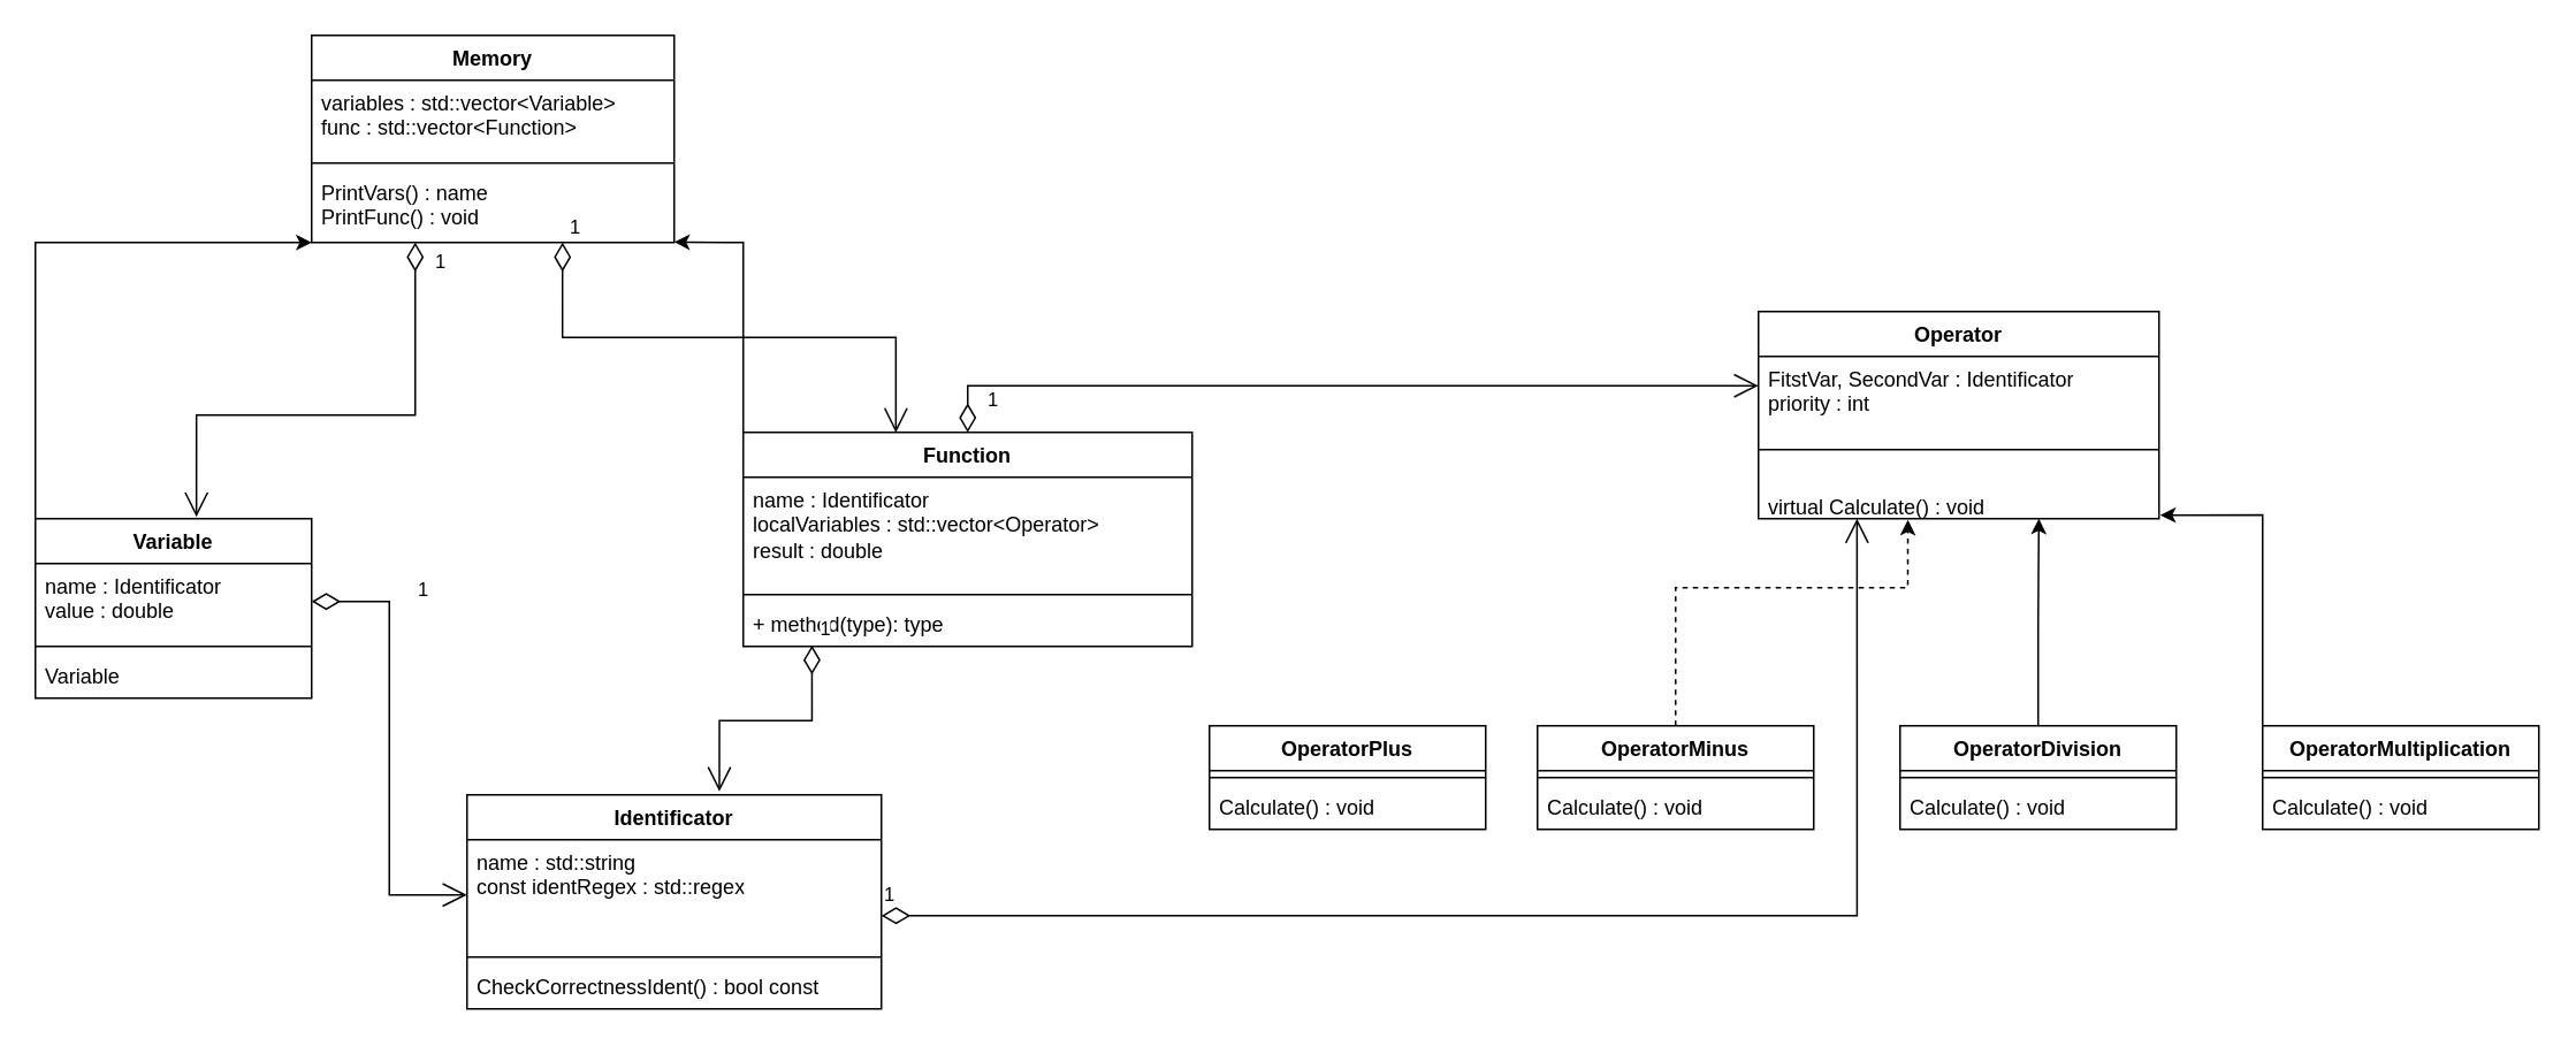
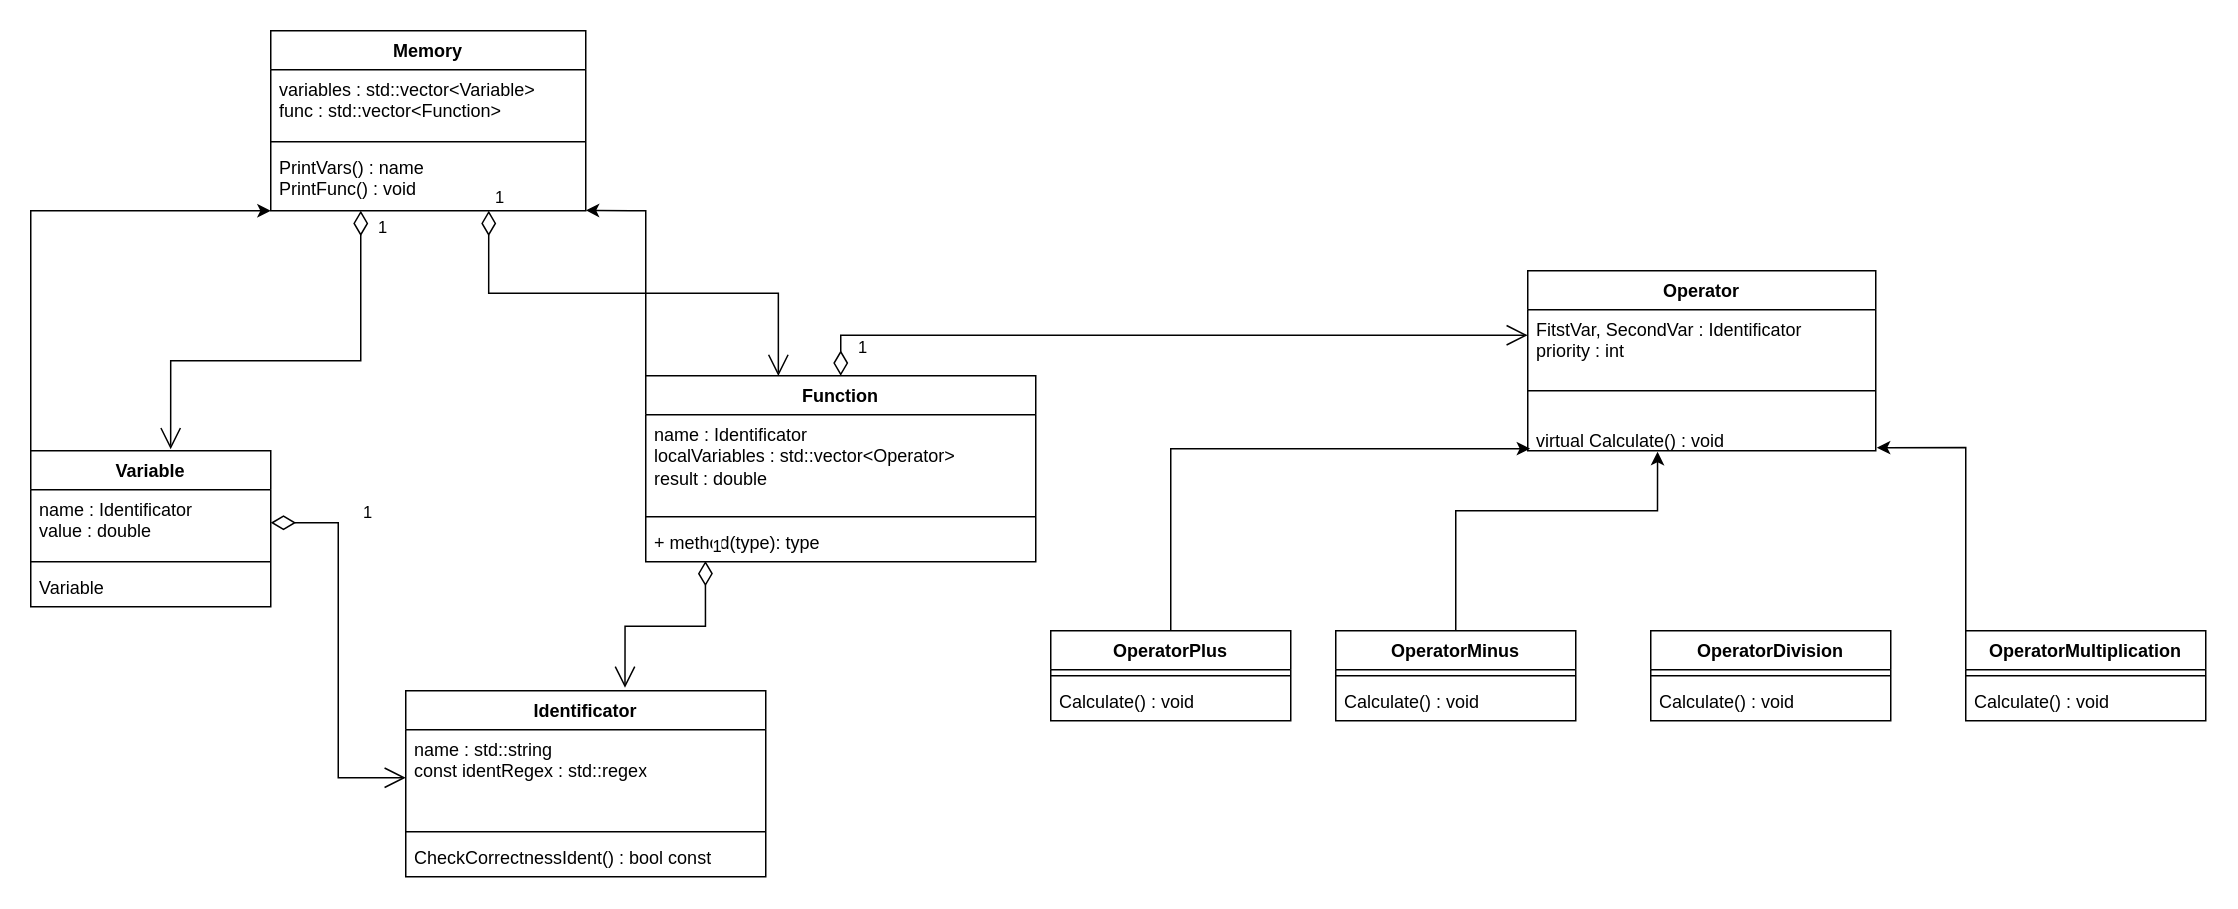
  <mxCell id="0" />
  <mxCell id="1" parent="0" />
  <mxCell id="2" value="Memory" style="swimlane;fontStyle=1;align=center;verticalAlign=top;childLayout=stackLayout;horizontal=1;startSize=26;horizontalStack=0;resizeParent=1;resizeParentMax=0;resizeLast=0;collapsible=1;marginBottom=0;whiteSpace=wrap;html=1;" parent="1" vertex="1"><mxGeometry x="180" y="20" width="210" height="120" as="geometry" /></mxCell>
  <mxCell id="3" value="variables : std::vector&amp;lt;Variable&amp;gt;&lt;br&gt;func : std::vector&amp;lt;Function&amp;gt;" style="text;strokeColor=none;fillColor=none;align=left;verticalAlign=top;spacingLeft=4;spacingRight=4;overflow=hidden;rotatable=0;points=[[0,0.5],[1,0.5]];portConstraint=eastwest;whiteSpace=wrap;html=1;" parent="2" vertex="1"><mxGeometry y="26" width="210" height="44" as="geometry" /></mxCell>
  <mxCell id="4" value="" style="line;strokeWidth=1;fillColor=none;align=left;verticalAlign=middle;spacingTop=-1;spacingLeft=3;spacingRight=3;rotatable=0;labelPosition=right;points=[];portConstraint=eastwest;strokeColor=inherit;" parent="2" vertex="1"><mxGeometry y="70" width="210" height="8" as="geometry" /></mxCell>
  <mxCell id="5" value="PrintVars() : name&lt;br&gt;PrintFunc() : void" style="text;strokeColor=none;fillColor=none;align=left;verticalAlign=top;spacingLeft=4;spacingRight=4;overflow=hidden;rotatable=0;points=[[0,0.5],[1,0.5]];portConstraint=eastwest;whiteSpace=wrap;html=1;" parent="2" vertex="1"><mxGeometry y="78" width="210" height="42" as="geometry" /></mxCell>
  <mxCell id="6" value="Identificator" style="swimlane;fontStyle=1;align=center;verticalAlign=top;childLayout=stackLayout;horizontal=1;startSize=26;horizontalStack=0;resizeParent=1;resizeParentMax=0;resizeLast=0;collapsible=1;marginBottom=0;whiteSpace=wrap;html=1;" parent="1" vertex="1"><mxGeometry x="270" y="460" width="240" height="124" as="geometry" /></mxCell>
  <mxCell id="7" value="name : std::string&lt;br&gt;const identRegex : std::regex" style="text;strokeColor=none;fillColor=none;align=left;verticalAlign=top;spacingLeft=4;spacingRight=4;overflow=hidden;rotatable=0;points=[[0,0.5],[1,0.5]];portConstraint=eastwest;whiteSpace=wrap;html=1;" parent="6" vertex="1"><mxGeometry y="26" width="240" height="64" as="geometry" /></mxCell>
  <mxCell id="8" value="" style="line;strokeWidth=1;fillColor=none;align=left;verticalAlign=middle;spacingTop=-1;spacingLeft=3;spacingRight=3;rotatable=0;labelPosition=right;points=[];portConstraint=eastwest;strokeColor=inherit;" parent="6" vertex="1"><mxGeometry y="90" width="240" height="8" as="geometry" /></mxCell>
  <mxCell id="9" value="СheckСorrectnessIdent() : bool const" style="text;strokeColor=none;fillColor=none;align=left;verticalAlign=top;spacingLeft=4;spacingRight=4;overflow=hidden;rotatable=0;points=[[0,0.5],[1,0.5]];portConstraint=eastwest;whiteSpace=wrap;html=1;" parent="6" vertex="1"><mxGeometry y="98" width="240" height="26" as="geometry" /></mxCell>
  <mxCell id="10" value="1" style="endArrow=open;html=1;endSize=12;startArrow=diamondThin;startSize=14;startFill=0;edgeStyle=orthogonalEdgeStyle;align=left;verticalAlign=bottom;rounded=0;entryX=0;entryY=0.5;entryDx=0;entryDy=0;exitX=1;exitY=0.5;exitDx=0;exitDy=0;" parent="1" source="19" target="7" edge="1"><mxGeometry x="-0.638" y="15" relative="1" as="geometry"><mxPoint x="194" y="338" as="sourcePoint" /><mxPoint x="310" y="250" as="targetPoint" /><Array as="points" /><mxPoint as="offset" /></mxGeometry></mxCell>
  <mxCell id="11" value="1" style="endArrow=open;html=1;endSize=12;startArrow=diamondThin;startSize=14;startFill=0;edgeStyle=orthogonalEdgeStyle;align=left;verticalAlign=bottom;rounded=0;entryX=0.583;entryY=-0.01;entryDx=0;entryDy=0;entryPerimeter=0;" parent="1" source="5" target="18" edge="1"><mxGeometry x="-0.86" y="10" relative="1" as="geometry"><mxPoint x="240" y="260" as="sourcePoint" /><mxPoint x="114" y="290" as="targetPoint" /><Array as="points"><mxPoint x="240" y="240" /><mxPoint x="113" y="240" /></Array><mxPoint as="offset" /></mxGeometry></mxCell>
  <mxCell id="12" style="edgeStyle=orthogonalEdgeStyle;rounded=0;orthogonalLoop=1;jettySize=auto;html=1;exitX=0;exitY=0;exitDx=0;exitDy=0;entryX=1;entryY=0.993;entryDx=0;entryDy=0;entryPerimeter=0;" edge="1" parent="1" source="13" target="5"><mxGeometry relative="1" as="geometry"><Array as="points"><mxPoint x="420" y="140" /><mxPoint x="390" y="140" /></Array></mxGeometry></mxCell>
  <mxCell id="13" value="Function" style="swimlane;fontStyle=1;align=center;verticalAlign=top;childLayout=stackLayout;horizontal=1;startSize=26;horizontalStack=0;resizeParent=1;resizeParentMax=0;resizeLast=0;collapsible=1;marginBottom=0;whiteSpace=wrap;html=1;" parent="1" vertex="1"><mxGeometry x="430" y="250" width="260" height="124" as="geometry" /></mxCell>
  <mxCell id="14" value="name : Identificator&lt;br&gt;localVariables : std::vector&amp;lt;Operator&amp;gt;&lt;br&gt;result : double" style="text;strokeColor=none;fillColor=none;align=left;verticalAlign=top;spacingLeft=4;spacingRight=4;overflow=hidden;rotatable=0;points=[[0,0.5],[1,0.5]];portConstraint=eastwest;whiteSpace=wrap;html=1;" parent="13" vertex="1"><mxGeometry y="26" width="260" height="64" as="geometry" /></mxCell>
  <mxCell id="15" value="" style="line;strokeWidth=1;fillColor=none;align=left;verticalAlign=middle;spacingTop=-1;spacingLeft=3;spacingRight=3;rotatable=0;labelPosition=right;points=[];portConstraint=eastwest;strokeColor=inherit;" parent="13" vertex="1"><mxGeometry y="90" width="260" height="8" as="geometry" /></mxCell>
  <mxCell id="16" value="+ method(type): type" style="text;strokeColor=none;fillColor=none;align=left;verticalAlign=top;spacingLeft=4;spacingRight=4;overflow=hidden;rotatable=0;points=[[0,0.5],[1,0.5]];portConstraint=eastwest;whiteSpace=wrap;html=1;" parent="13" vertex="1"><mxGeometry y="98" width="260" height="26" as="geometry" /></mxCell>
  <mxCell id="17" style="edgeStyle=orthogonalEdgeStyle;rounded=0;orthogonalLoop=1;jettySize=auto;html=1;exitX=0;exitY=0;exitDx=0;exitDy=0;entryX=0;entryY=1;entryDx=0;entryDy=0;" edge="1" parent="1" source="18" target="2"><mxGeometry relative="1" as="geometry"><Array as="points"><mxPoint x="20" y="140" /></Array></mxGeometry></mxCell>
  <mxCell id="18" value="Variable" style="swimlane;fontStyle=1;align=center;verticalAlign=top;childLayout=stackLayout;horizontal=1;startSize=26;horizontalStack=0;resizeParent=1;resizeParentMax=0;resizeLast=0;collapsible=1;marginBottom=0;whiteSpace=wrap;html=1;" parent="1" vertex="1"><mxGeometry x="20" y="300" width="160" height="104" as="geometry" /></mxCell>
  <mxCell id="19" value="name : Identificator&lt;br&gt;value : double" style="text;strokeColor=none;fillColor=none;align=left;verticalAlign=top;spacingLeft=4;spacingRight=4;overflow=hidden;rotatable=0;points=[[0,0.5],[1,0.5]];portConstraint=eastwest;whiteSpace=wrap;html=1;" parent="18" vertex="1"><mxGeometry y="26" width="160" height="44" as="geometry" /></mxCell>
  <mxCell id="20" value="" style="line;strokeWidth=1;fillColor=none;align=left;verticalAlign=middle;spacingTop=-1;spacingLeft=3;spacingRight=3;rotatable=0;labelPosition=right;points=[];portConstraint=eastwest;strokeColor=inherit;" parent="18" vertex="1"><mxGeometry y="70" width="160" height="8" as="geometry" /></mxCell>
  <mxCell id="21" value="Variable" style="text;strokeColor=none;fillColor=none;align=left;verticalAlign=top;spacingLeft=4;spacingRight=4;overflow=hidden;rotatable=0;points=[[0,0.5],[1,0.5]];portConstraint=eastwest;whiteSpace=wrap;html=1;" parent="18" vertex="1"><mxGeometry y="78" width="160" height="26" as="geometry" /></mxCell>
  <mxCell id="22" value="Operator&lt;br&gt;" style="swimlane;fontStyle=1;align=center;verticalAlign=top;childLayout=stackLayout;horizontal=1;startSize=26;horizontalStack=0;resizeParent=1;resizeParentMax=0;resizeLast=0;collapsible=1;marginBottom=0;whiteSpace=wrap;html=1;" vertex="1" parent="1"><mxGeometry x="1018" y="180" width="232" height="120" as="geometry" /></mxCell>
  <mxCell id="23" value="FitstVar, SecondVar : Identificator&lt;br&gt;priority : int" style="text;strokeColor=none;fillColor=none;align=left;verticalAlign=top;spacingLeft=4;spacingRight=4;overflow=hidden;rotatable=0;points=[[0,0.5],[1,0.5]];portConstraint=eastwest;whiteSpace=wrap;html=1;" vertex="1" parent="22"><mxGeometry y="26" width="232" height="34" as="geometry" /></mxCell>
  <mxCell id="24" value="" style="line;strokeWidth=1;fillColor=none;align=left;verticalAlign=middle;spacingTop=-1;spacingLeft=3;spacingRight=3;rotatable=0;labelPosition=right;points=[];portConstraint=eastwest;strokeColor=inherit;" vertex="1" parent="22"><mxGeometry y="60" width="232" height="40" as="geometry" /></mxCell>
  <mxCell id="25" value="virtual Calculate() : void" style="text;strokeColor=none;fillColor=none;align=left;verticalAlign=top;spacingLeft=4;spacingRight=4;overflow=hidden;rotatable=0;points=[[0,0.5],[1,0.5]];portConstraint=eastwest;whiteSpace=wrap;html=1;" vertex="1" parent="22"><mxGeometry y="100" width="232" height="20" as="geometry" /></mxCell>
+ <mxCell id="26" style="edgeStyle=orthogonalEdgeStyle;rounded=0;orthogonalLoop=1;jettySize=auto;html=1;exitX=0.5;exitY=0;exitDx=0;exitDy=0;entryX=0.007;entryY=0.931;entryDx=0;entryDy=0;entryPerimeter=0;" edge="1" parent="1" source="27" target="25"><mxGeometry relative="1" as="geometry" /></mxCell>
  <mxCell id="27" value="OperatorPlus" style="swimlane;fontStyle=1;align=center;verticalAlign=top;childLayout=stackLayout;horizontal=1;startSize=26;horizontalStack=0;resizeParent=1;resizeParentMax=0;resizeLast=0;collapsible=1;marginBottom=0;whiteSpace=wrap;html=1;" vertex="1" parent="1"><mxGeometry x="700" y="420" width="160" height="60" as="geometry" /></mxCell>
  <mxCell id="28" value="" style="line;strokeWidth=1;fillColor=none;align=left;verticalAlign=middle;spacingTop=-1;spacingLeft=3;spacingRight=3;rotatable=0;labelPosition=right;points=[];portConstraint=eastwest;strokeColor=inherit;" vertex="1" parent="27"><mxGeometry y="26" width="160" height="8" as="geometry" /></mxCell>
  <mxCell id="29" value="Calculate() : void" style="text;strokeColor=none;fillColor=none;align=left;verticalAlign=top;spacingLeft=4;spacingRight=4;overflow=hidden;rotatable=0;points=[[0,0.5],[1,0.5]];portConstraint=eastwest;whiteSpace=wrap;html=1;" vertex="1" parent="27"><mxGeometry y="34" width="160" height="26" as="geometry" /></mxCell>
- <mxCell id="30" style="edgeStyle=orthogonalEdgeStyle;rounded=0;orthogonalLoop=1;jettySize=auto;html=1;exitX=0.5;exitY=0;exitDx=0;exitDy=0;entryX=0.373;entryY=1.034;entryDx=0;entryDy=0;entryPerimeter=0;dashed=1;" edge="1" parent="1" source="31" target="25"><mxGeometry relative="1" as="geometry"><Array as="points"><mxPoint x="970" y="340" /><mxPoint x="1105" y="340" /></Array></mxGeometry></mxCell>
+ <mxCell id="30" style="edgeStyle=orthogonalEdgeStyle;rounded=0;orthogonalLoop=1;jettySize=auto;html=1;exitX=0.5;exitY=0;exitDx=0;exitDy=0;entryX=0.373;entryY=1.034;entryDx=0;entryDy=0;entryPerimeter=0;" edge="1" parent="1" source="31" target="25"><mxGeometry relative="1" as="geometry"><Array as="points"><mxPoint x="970" y="340" /><mxPoint x="1105" y="340" /></Array></mxGeometry></mxCell>
  <mxCell id="31" value="OperatorMinus" style="swimlane;fontStyle=1;align=center;verticalAlign=top;childLayout=stackLayout;horizontal=1;startSize=26;horizontalStack=0;resizeParent=1;resizeParentMax=0;resizeLast=0;collapsible=1;marginBottom=0;whiteSpace=wrap;html=1;" vertex="1" parent="1"><mxGeometry x="890" y="420" width="160" height="60" as="geometry" /></mxCell>
  <mxCell id="32" value="" style="line;strokeWidth=1;fillColor=none;align=left;verticalAlign=middle;spacingTop=-1;spacingLeft=3;spacingRight=3;rotatable=0;labelPosition=right;points=[];portConstraint=eastwest;strokeColor=inherit;" vertex="1" parent="31"><mxGeometry y="26" width="160" height="8" as="geometry" /></mxCell>
  <mxCell id="33" value="Calculate() : void" style="text;strokeColor=none;fillColor=none;align=left;verticalAlign=top;spacingLeft=4;spacingRight=4;overflow=hidden;rotatable=0;points=[[0,0.5],[1,0.5]];portConstraint=eastwest;whiteSpace=wrap;html=1;" vertex="1" parent="31"><mxGeometry y="34" width="160" height="26" as="geometry" /></mxCell>
- <mxCell id="34" style="edgeStyle=orthogonalEdgeStyle;rounded=0;orthogonalLoop=1;jettySize=auto;html=1;exitX=0.5;exitY=0;exitDx=0;exitDy=0;entryX=0.7;entryY=1;entryDx=0;entryDy=0;entryPerimeter=0;" edge="1" parent="1" source="35" target="25"><mxGeometry relative="1" as="geometry" /></mxCell>
  <mxCell id="35" value="OperatorDivision" style="swimlane;fontStyle=1;align=center;verticalAlign=top;childLayout=stackLayout;horizontal=1;startSize=26;horizontalStack=0;resizeParent=1;resizeParentMax=0;resizeLast=0;collapsible=1;marginBottom=0;whiteSpace=wrap;html=1;" vertex="1" parent="1"><mxGeometry x="1100" y="420" width="160" height="60" as="geometry" /></mxCell>
  <mxCell id="36" value="" style="line;strokeWidth=1;fillColor=none;align=left;verticalAlign=middle;spacingTop=-1;spacingLeft=3;spacingRight=3;rotatable=0;labelPosition=right;points=[];portConstraint=eastwest;strokeColor=inherit;" vertex="1" parent="35"><mxGeometry y="26" width="160" height="8" as="geometry" /></mxCell>
  <mxCell id="37" value="Calculate() : void" style="text;strokeColor=none;fillColor=none;align=left;verticalAlign=top;spacingLeft=4;spacingRight=4;overflow=hidden;rotatable=0;points=[[0,0.5],[1,0.5]];portConstraint=eastwest;whiteSpace=wrap;html=1;" vertex="1" parent="35"><mxGeometry y="34" width="160" height="26" as="geometry" /></mxCell>
  <mxCell id="38" style="edgeStyle=orthogonalEdgeStyle;rounded=0;orthogonalLoop=1;jettySize=auto;html=1;exitX=0;exitY=0;exitDx=0;exitDy=0;entryX=1.003;entryY=0.897;entryDx=0;entryDy=0;entryPerimeter=0;" edge="1" parent="1" source="39" target="25"><mxGeometry relative="1" as="geometry" /></mxCell>
  <mxCell id="39" value="OperatorMultiplication" style="swimlane;fontStyle=1;align=center;verticalAlign=top;childLayout=stackLayout;horizontal=1;startSize=26;horizontalStack=0;resizeParent=1;resizeParentMax=0;resizeLast=0;collapsible=1;marginBottom=0;whiteSpace=wrap;html=1;" vertex="1" parent="1"><mxGeometry x="1310" y="420" width="160" height="60" as="geometry" /></mxCell>
  <mxCell id="40" value="" style="line;strokeWidth=1;fillColor=none;align=left;verticalAlign=middle;spacingTop=-1;spacingLeft=3;spacingRight=3;rotatable=0;labelPosition=right;points=[];portConstraint=eastwest;strokeColor=inherit;" vertex="1" parent="39"><mxGeometry y="26" width="160" height="8" as="geometry" /></mxCell>
  <mxCell id="41" value="Calculate() : void" style="text;strokeColor=none;fillColor=none;align=left;verticalAlign=top;spacingLeft=4;spacingRight=4;overflow=hidden;rotatable=0;points=[[0,0.5],[1,0.5]];portConstraint=eastwest;whiteSpace=wrap;html=1;" vertex="1" parent="39"><mxGeometry y="34" width="160" height="26" as="geometry" /></mxCell>
  <mxCell id="42" value="1" style="endArrow=open;html=1;endSize=12;startArrow=diamondThin;startSize=14;startFill=0;edgeStyle=orthogonalEdgeStyle;align=left;verticalAlign=bottom;rounded=0;entryX=0;entryY=0.5;entryDx=0;entryDy=0;exitX=0.5;exitY=0;exitDx=0;exitDy=0;" edge="1" parent="1" source="13" target="23"><mxGeometry x="-0.96" y="-10" relative="1" as="geometry"><mxPoint x="610" y="350" as="sourcePoint" /><mxPoint x="770" y="350" as="targetPoint" /><mxPoint as="offset" /></mxGeometry></mxCell>
  <mxCell id="43" value="1" style="endArrow=open;html=1;endSize=12;startArrow=diamondThin;startSize=14;startFill=0;edgeStyle=orthogonalEdgeStyle;align=left;verticalAlign=bottom;rounded=0;entryX=0.34;entryY=0.001;entryDx=0;entryDy=0;entryPerimeter=0;exitX=0.692;exitY=1;exitDx=0;exitDy=0;exitPerimeter=0;" edge="1" parent="1" source="5" target="13"><mxGeometry x="-1" y="3" relative="1" as="geometry"><mxPoint x="320" y="160" as="sourcePoint" /><mxPoint x="670" y="190" as="targetPoint" /></mxGeometry></mxCell>
  <mxCell id="44" value="1" style="endArrow=open;html=1;endSize=12;startArrow=diamondThin;startSize=14;startFill=0;edgeStyle=orthogonalEdgeStyle;align=left;verticalAlign=bottom;rounded=0;entryX=0.609;entryY=-0.016;entryDx=0;entryDy=0;entryPerimeter=0;exitX=0.153;exitY=0.978;exitDx=0;exitDy=0;exitPerimeter=0;" edge="1" parent="1" source="16" target="6"><mxGeometry x="-1" y="3" relative="1" as="geometry"><mxPoint x="320" y="410" as="sourcePoint" /><mxPoint x="480" y="410" as="targetPoint" /></mxGeometry></mxCell>
- <mxCell id="45" value="1" style="endArrow=open;html=1;endSize=12;startArrow=diamondThin;startSize=14;startFill=0;edgeStyle=orthogonalEdgeStyle;align=left;verticalAlign=bottom;rounded=0;exitX=1;exitY=0.688;exitDx=0;exitDy=0;exitPerimeter=0;entryX=0.246;entryY=1;entryDx=0;entryDy=0;entryPerimeter=0;" edge="1" parent="1" source="7" target="25"><mxGeometry x="-1" y="3" relative="1" as="geometry"><mxPoint x="800" y="550" as="sourcePoint" /><mxPoint x="970" y="560" as="targetPoint" /></mxGeometry></mxCell>
